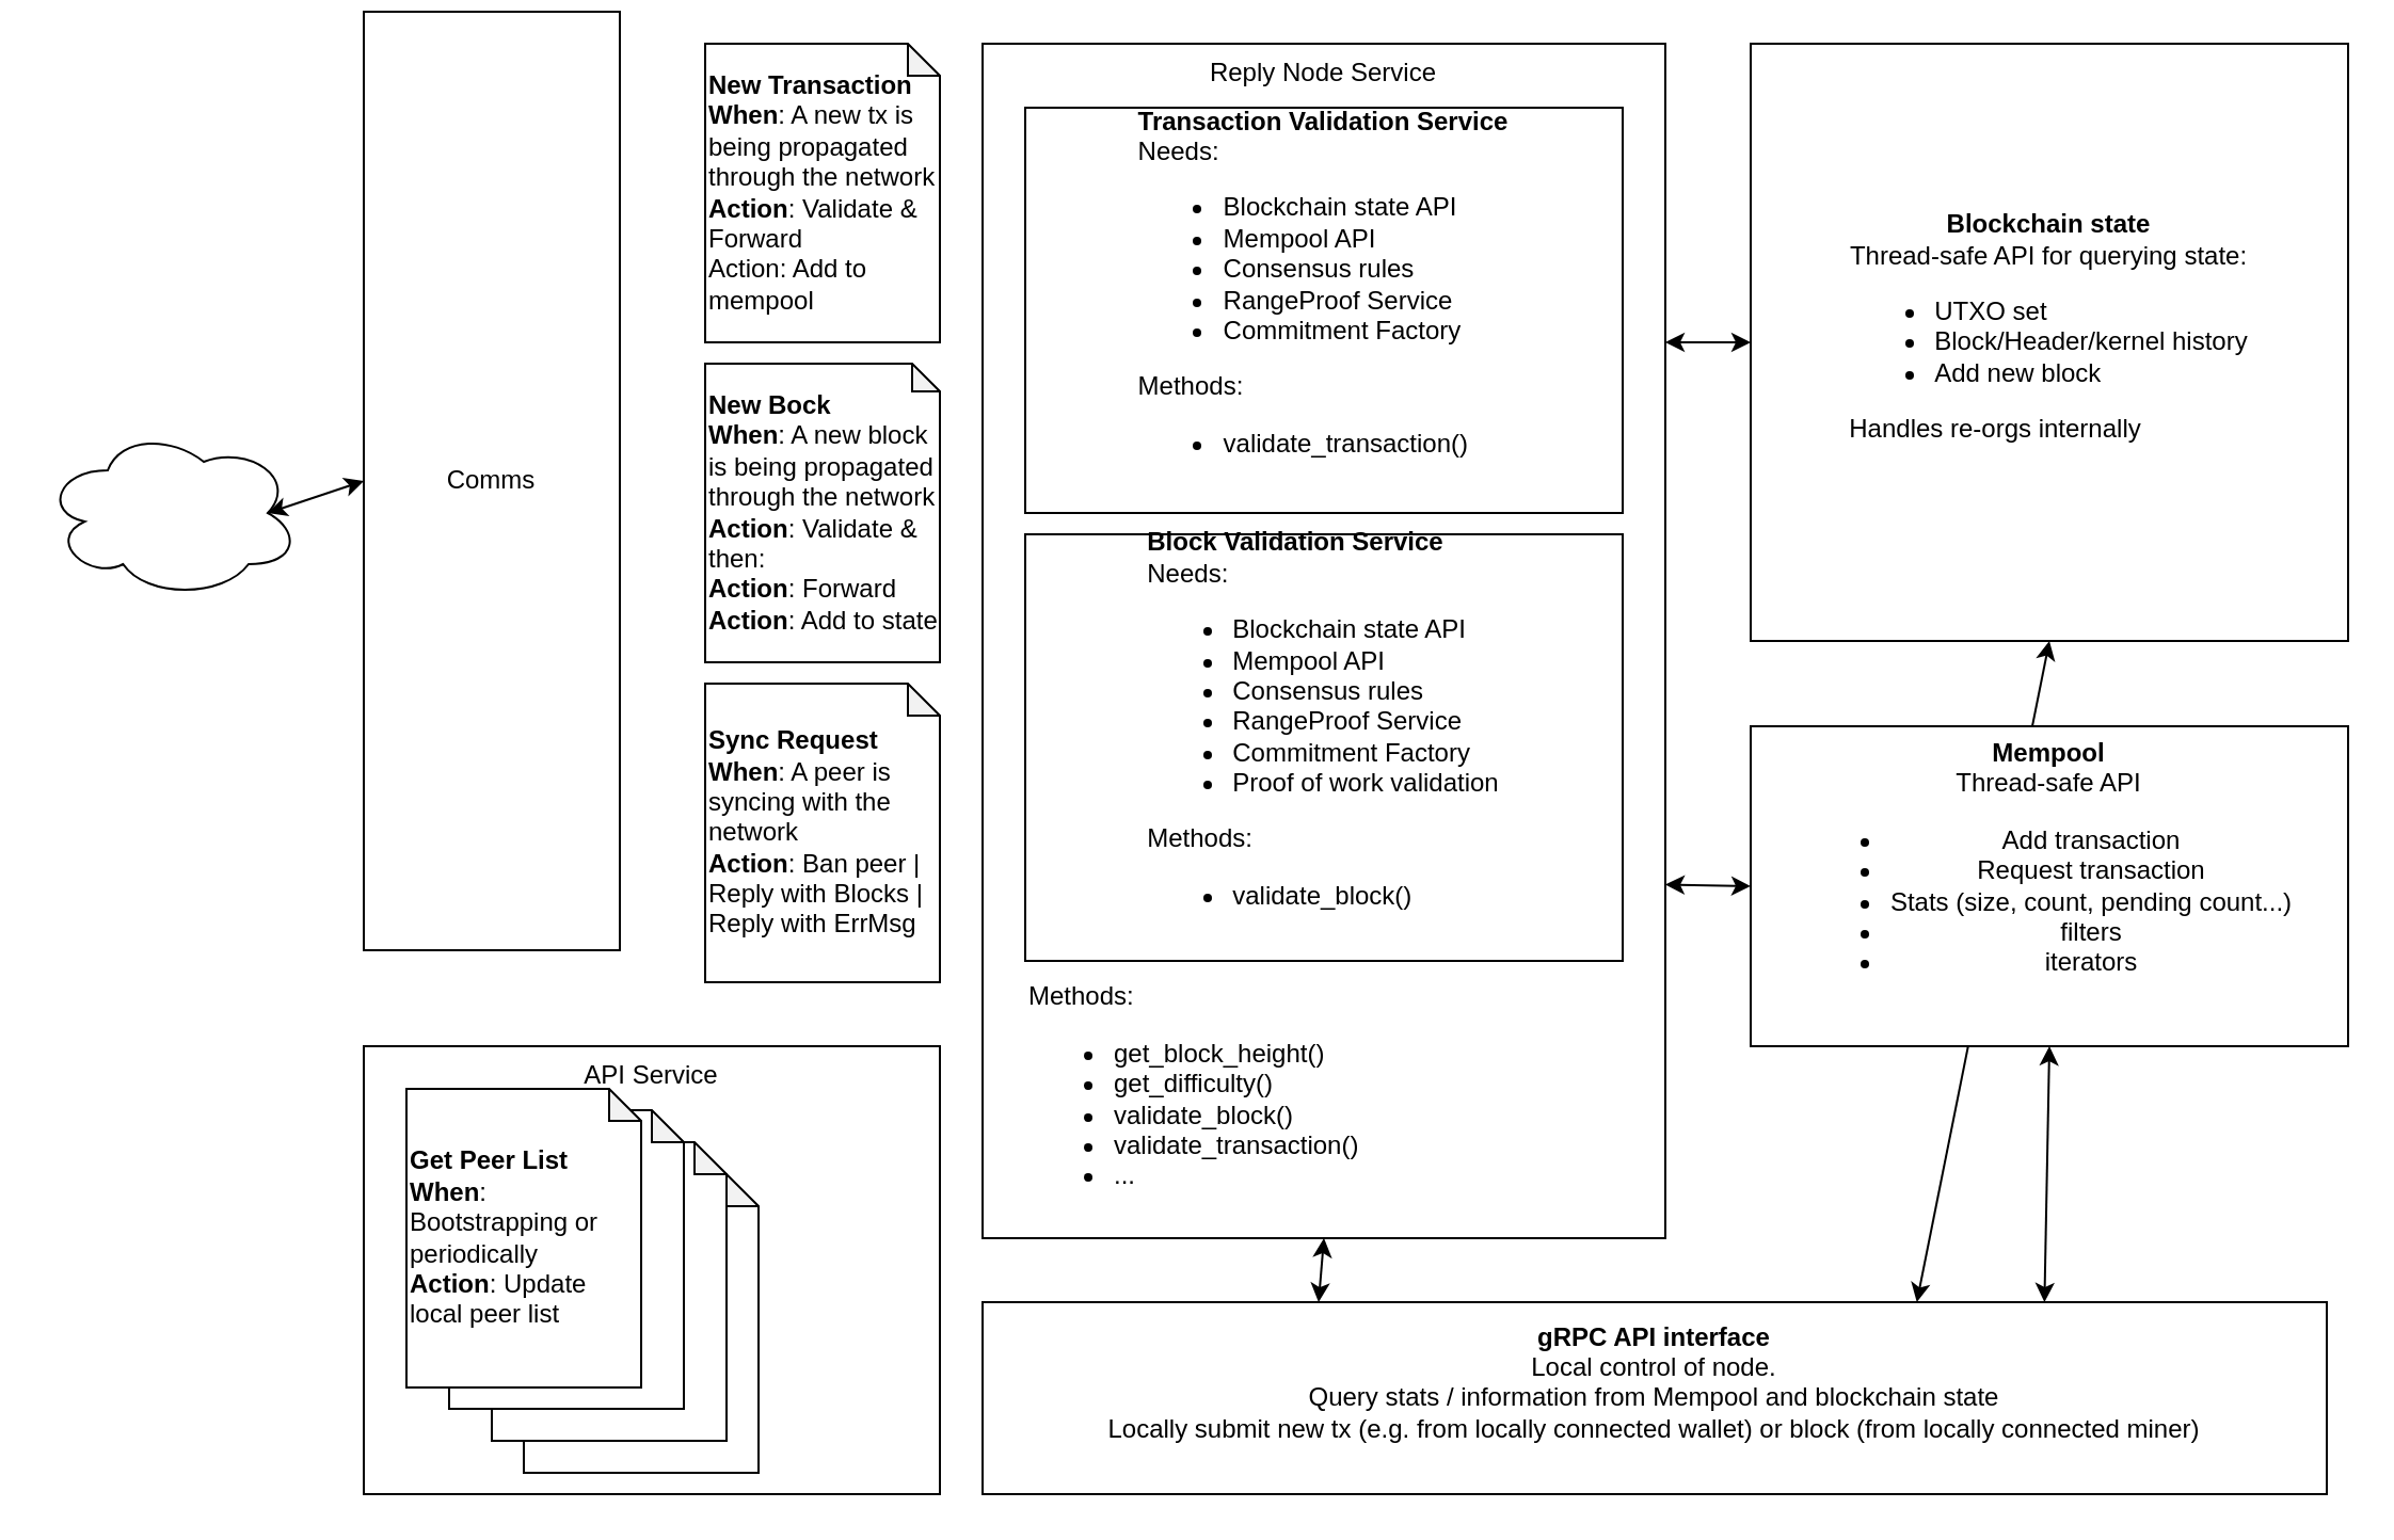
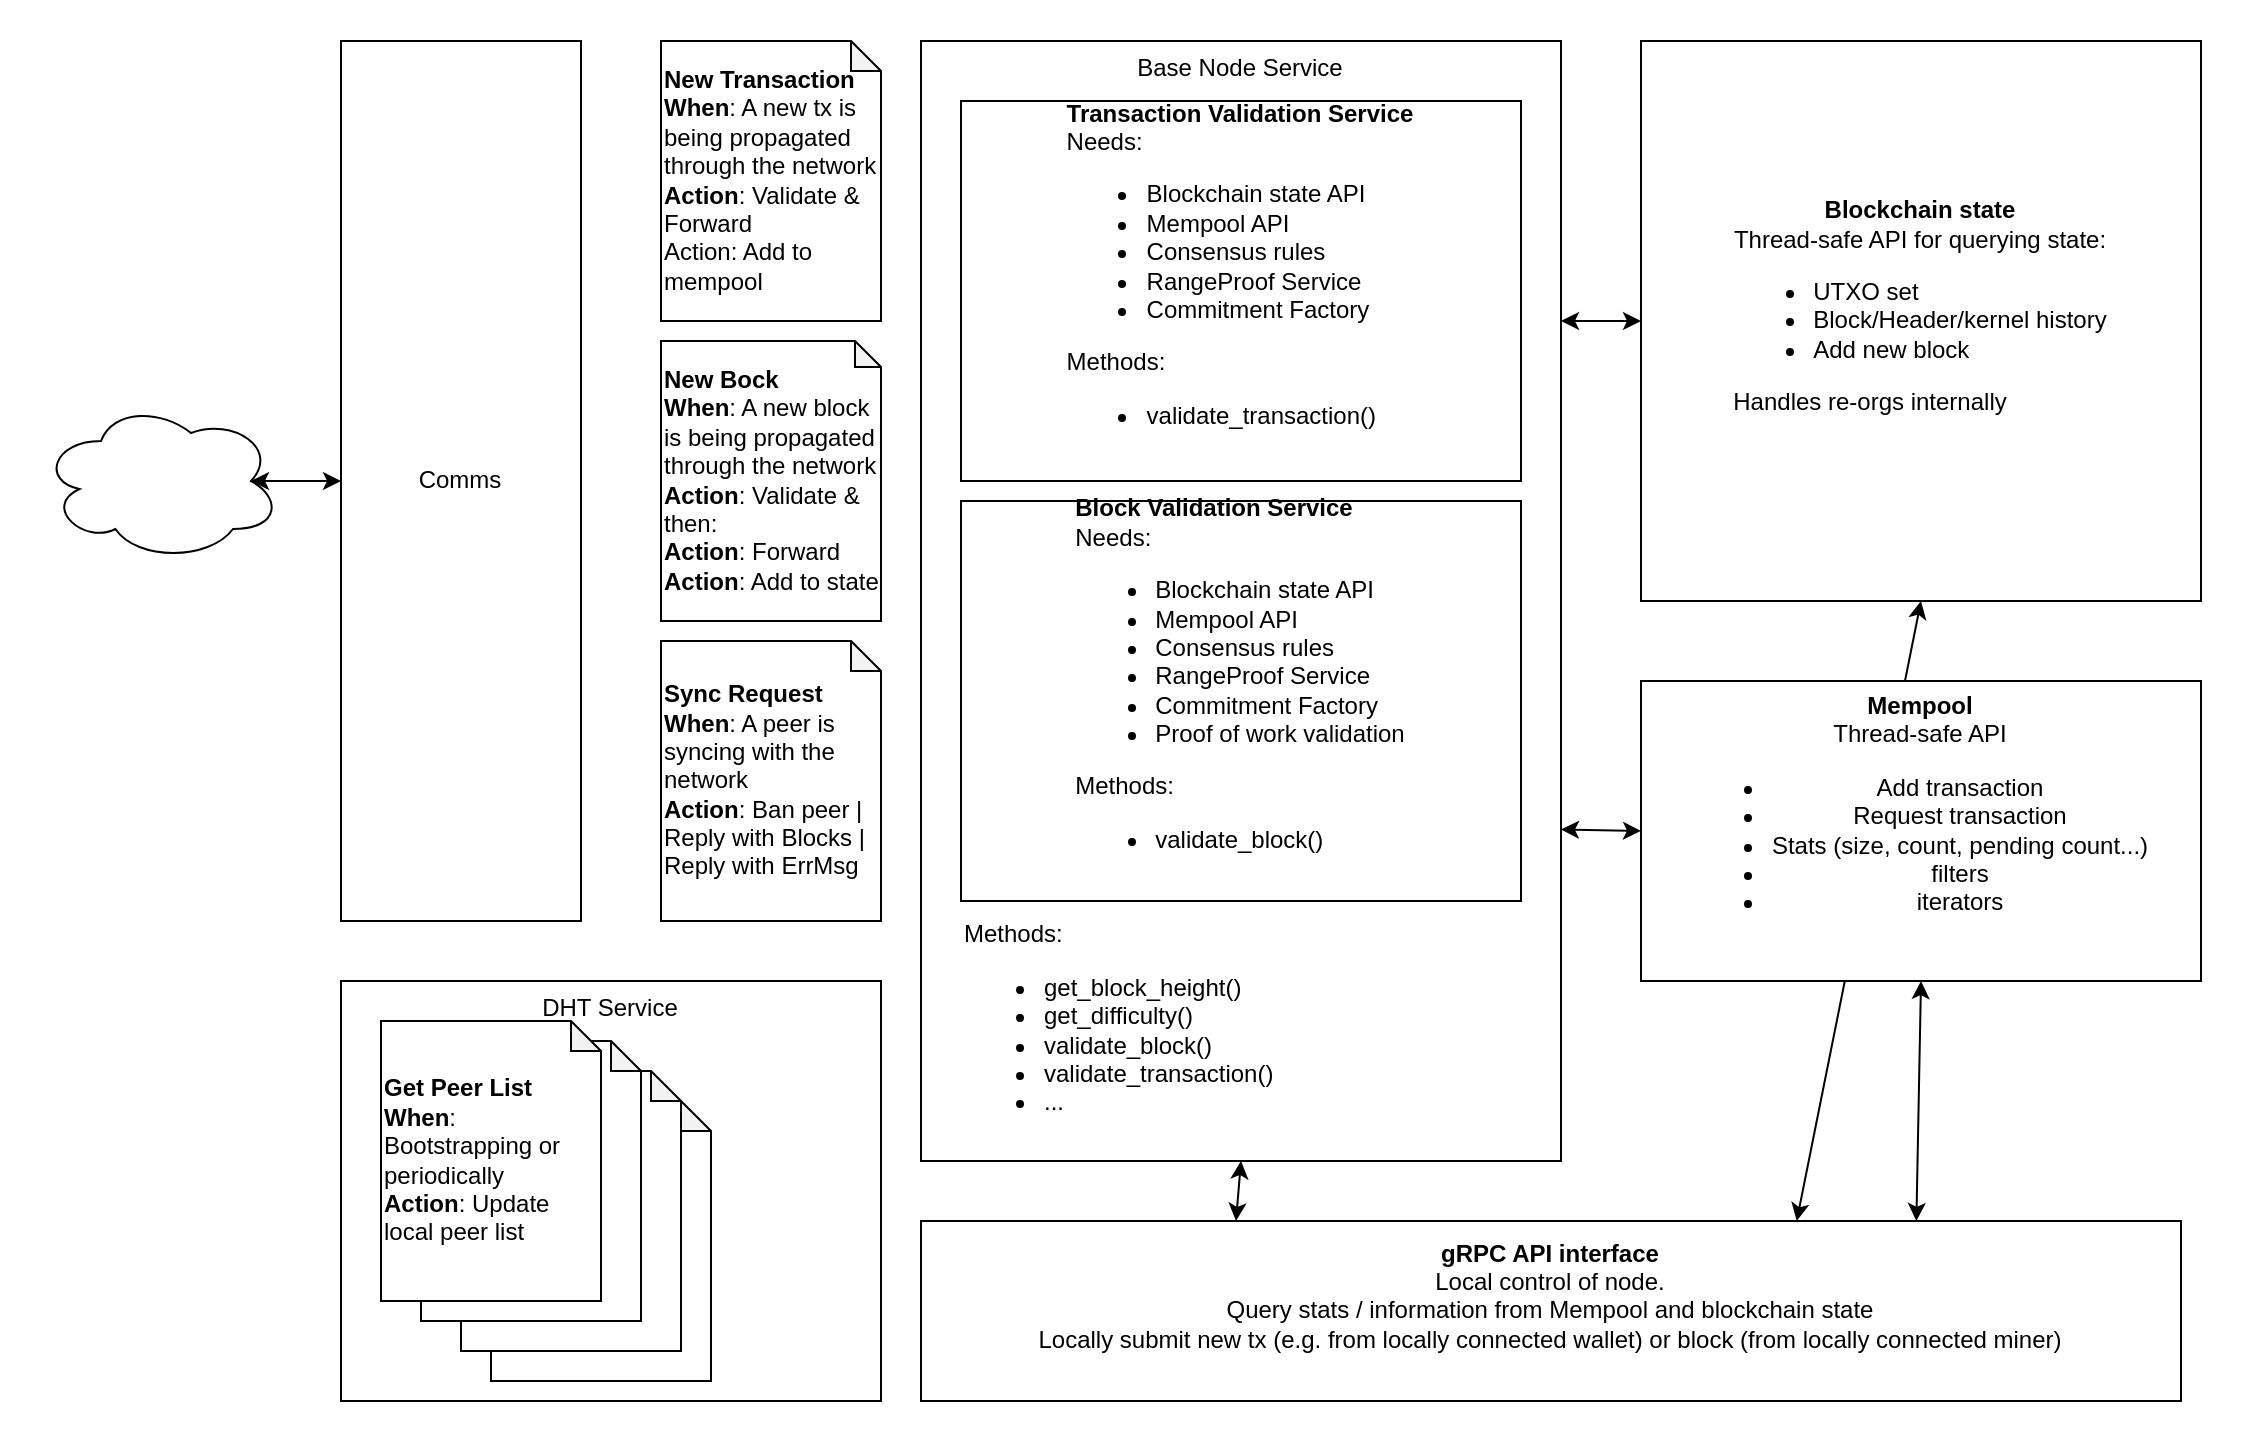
  <mxCell id="0" />
  <mxCell id="1" parent="0" />
  <mxCell id="2" value="" style="endArrow=classic;startArrow=classic;html=1;exitX=0.5;exitY=1;exitDx=0;exitDy=0;entryX=0.695;entryY=0;entryDx=0;entryDy=0;entryPerimeter=0;" edge="1" parent="1" source="13" target="17"><mxGeometry width="50" height="50" relative="1" as="geometry"><mxPoint x="810" y="160" as="sourcePoint" /><mxPoint x="850" y="190" as="targetPoint" /></mxGeometry></mxCell>
- <mxCell id="3" value="API Service" style="rounded=0;whiteSpace=wrap;html=1;verticalAlign=top;" parent="1" vertex="1"><mxGeometry x="170" y="490" width="270" height="210" as="geometry" /></mxCell>
+ <mxCell id="3" value="DHT Service" style="rounded=0;whiteSpace=wrap;html=1;verticalAlign=top;" parent="1" vertex="1"><mxGeometry x="170" y="490" width="270" height="210" as="geometry" /></mxCell>
  <mxCell id="4" value="" style="shape=note;whiteSpace=wrap;html=1;backgroundOutline=1;darkOpacity=0.05;align=left;size=15;" parent="1" vertex="1"><mxGeometry x="245" y="550" width="110" height="140" as="geometry" /></mxCell>
  <mxCell id="5" value="" style="shape=note;whiteSpace=wrap;html=1;backgroundOutline=1;darkOpacity=0.05;align=left;size=15;" parent="1" vertex="1"><mxGeometry x="230" y="535" width="110" height="140" as="geometry" /></mxCell>
  <mxCell id="6" value="" style="ellipse;shape=cloud;whiteSpace=wrap;html=1;" parent="1" vertex="1"><mxGeometry x="20" y="200" width="120" height="80" as="geometry" /></mxCell>
  <mxCell id="7" value="" style="endArrow=classic;startArrow=classic;html=1;entryX=0;entryY=0.5;entryDx=0;entryDy=0;exitX=0.875;exitY=0.5;exitDx=0;exitDy=0;exitPerimeter=0;" parent="1" source="6" target="9" edge="1"><mxGeometry width="50" height="50" relative="1" as="geometry"><mxPoint x="20" y="170" as="sourcePoint" /><mxPoint x="190" y="65" as="targetPoint" /></mxGeometry></mxCell>
- <mxCell id="8" value="Reply Node Service" style="rounded=0;whiteSpace=wrap;html=1;verticalAlign=top;" parent="1" vertex="1"><mxGeometry x="460" y="20" width="320" height="560" as="geometry" /></mxCell>
- <mxCell id="9" value="Comms" style="rounded=0;whiteSpace=wrap;html=1;" parent="1" vertex="1"><mxGeometry x="170" y="5" width="120" height="440" as="geometry" /></mxCell>
+ <mxCell id="8" value="Base Node Service" style="rounded=0;whiteSpace=wrap;html=1;verticalAlign=top;" parent="1" vertex="1"><mxGeometry x="460" y="20" width="320" height="560" as="geometry" /></mxCell>
+ <mxCell id="9" value="Comms" style="rounded=0;whiteSpace=wrap;html=1;" parent="1" vertex="1"><mxGeometry x="170" y="20" width="120" height="440" as="geometry" /></mxCell>
  <mxCell id="10" value="&lt;b&gt;New Transaction&lt;/b&gt;&lt;br&gt;&lt;b&gt;When&lt;/b&gt;: A new tx is being propagated through the network&lt;br&gt;&lt;b&gt;Action&lt;/b&gt;: Validate &amp;amp; Forward&lt;br&gt;Action: Add to mempool&lt;br&gt;" style="shape=note;whiteSpace=wrap;html=1;backgroundOutline=1;darkOpacity=0.05;align=left;size=15;" parent="1" vertex="1"><mxGeometry x="330" y="20" width="110" height="140" as="geometry" /></mxCell>
  <mxCell id="11" value="&lt;b&gt;New Bock&lt;/b&gt;&lt;br&gt;&lt;b&gt;When&lt;/b&gt;: A new block is being propagated through the network&lt;br&gt;&lt;b&gt;Action&lt;/b&gt;: Validate &amp;amp; then:&amp;nbsp;&lt;br&gt;&lt;b&gt;Action&lt;/b&gt;: Forward&lt;br&gt;&lt;b&gt;Action&lt;/b&gt;: Add to state&lt;br&gt;" style="shape=note;whiteSpace=wrap;html=1;backgroundOutline=1;darkOpacity=0.05;align=left;size=13;" parent="1" vertex="1"><mxGeometry x="330" y="170" width="110" height="140" as="geometry" /></mxCell>
  <mxCell id="12" value="&lt;b&gt;Sync Request&lt;/b&gt;&lt;br&gt;&lt;b&gt;When&lt;/b&gt;: A peer is syncing with the network&lt;br&gt;&lt;b&gt;Action&lt;/b&gt;: Ban peer | Reply with Blocks | Reply with ErrMsg&lt;br&gt;" style="shape=note;whiteSpace=wrap;html=1;backgroundOutline=1;darkOpacity=0.05;align=left;size=15;" parent="1" vertex="1"><mxGeometry x="330" y="320" width="110" height="140" as="geometry" /></mxCell>
  <mxCell id="13" value="&lt;b&gt;Blockchain state&lt;/b&gt;&lt;br&gt;Thread-safe API for querying state:&lt;br&gt;&lt;ul&gt;&lt;li style=&quot;text-align: left&quot;&gt;UTXO set&lt;/li&gt;&lt;li style=&quot;text-align: left&quot;&gt;Block/Header/kernel history&lt;/li&gt;&lt;li style=&quot;text-align: left&quot;&gt;Add new block&lt;/li&gt;&lt;/ul&gt;&lt;span&gt;&lt;div style=&quot;text-align: left&quot;&gt;&lt;span&gt;Handles re-orgs internally&lt;/span&gt;&lt;/div&gt;&lt;/span&gt;&lt;br&gt;" style="rounded=0;whiteSpace=wrap;html=1;" parent="1" vertex="1"><mxGeometry x="820" y="20" width="280" height="280" as="geometry" /></mxCell>
  <mxCell id="14" value="&lt;b&gt;Mempool&lt;/b&gt;&lt;br&gt;Thread-safe API&lt;br&gt;&lt;ul&gt;&lt;li&gt;Add transaction&lt;/li&gt;&lt;li&gt;Request transaction&lt;/li&gt;&lt;li&gt;Stats (size, count, pending count...)&lt;/li&gt;&lt;li&gt;filters&lt;/li&gt;&lt;li&gt;iterators&lt;/li&gt;&lt;/ul&gt;&lt;br&gt;" style="rounded=0;whiteSpace=wrap;html=1;" parent="1" vertex="1"><mxGeometry x="820" y="340" width="280" height="150" as="geometry" /></mxCell>
  <mxCell id="15" value="&lt;div style=&quot;text-align: left&quot;&gt;&lt;b&gt;Transaction Validation Service&lt;/b&gt;&lt;/div&gt;&lt;div style=&quot;text-align: left&quot;&gt;&lt;span&gt;Needs:&lt;/span&gt;&lt;/div&gt;&lt;ul&gt;&lt;li style=&quot;text-align: left&quot;&gt;Blockchain state API&lt;/li&gt;&lt;li style=&quot;text-align: left&quot;&gt;Mempool API&lt;/li&gt;&lt;li style=&quot;text-align: left&quot;&gt;Consensus rules&lt;/li&gt;&lt;li style=&quot;text-align: left&quot;&gt;RangeProof Service&lt;/li&gt;&lt;li style=&quot;text-align: left&quot;&gt;Commitment Factory&lt;/li&gt;&lt;/ul&gt;&lt;div style=&quot;text-align: left&quot;&gt;Methods:&lt;/div&gt;&lt;div style=&quot;text-align: left&quot;&gt;&lt;ul&gt;&lt;li&gt;validate_transaction()&lt;/li&gt;&lt;/ul&gt;&lt;/div&gt;&lt;div style=&quot;text-align: left&quot;&gt;&lt;br&gt;&lt;/div&gt;" style="rounded=0;whiteSpace=wrap;html=1;" parent="1" vertex="1"><mxGeometry x="480" y="50" width="280" height="190" as="geometry" /></mxCell>
  <mxCell id="16" value="&lt;div style=&quot;text-align: left&quot;&gt;&lt;b&gt;Block Validation Service&lt;/b&gt;&lt;/div&gt;&lt;div style=&quot;text-align: left&quot;&gt;&lt;span&gt;Needs:&lt;/span&gt;&lt;/div&gt;&lt;ul&gt;&lt;li style=&quot;text-align: left&quot;&gt;Blockchain state API&lt;/li&gt;&lt;li style=&quot;text-align: left&quot;&gt;Mempool API&lt;/li&gt;&lt;li style=&quot;text-align: left&quot;&gt;Consensus rules&lt;/li&gt;&lt;li style=&quot;text-align: left&quot;&gt;RangeProof Service&lt;/li&gt;&lt;li style=&quot;text-align: left&quot;&gt;Commitment Factory&lt;/li&gt;&lt;li style=&quot;text-align: left&quot;&gt;Proof of work validation&lt;/li&gt;&lt;/ul&gt;&lt;div style=&quot;text-align: left&quot;&gt;Methods:&lt;/div&gt;&lt;div style=&quot;text-align: left&quot;&gt;&lt;ul&gt;&lt;li&gt;validate_block()&lt;/li&gt;&lt;/ul&gt;&lt;/div&gt;&lt;div style=&quot;text-align: left&quot;&gt;&lt;br&gt;&lt;/div&gt;" style="rounded=0;whiteSpace=wrap;html=1;" parent="1" vertex="1"><mxGeometry x="480" y="250" width="280" height="200" as="geometry" /></mxCell>
  <mxCell id="17" value="&lt;b&gt;gRPC API interface&lt;/b&gt;&lt;br&gt;Local control of node.&lt;br&gt;Query stats / information from Mempool and blockchain state&lt;br&gt;Locally submit new tx (e.g. from locally connected wallet) or block (from locally connected miner)&lt;br&gt;&lt;br&gt;" style="rounded=0;whiteSpace=wrap;html=1;" parent="1" vertex="1"><mxGeometry x="460" y="610" width="630" height="90" as="geometry" /></mxCell>
  <mxCell id="18" value="" style="shape=note;whiteSpace=wrap;html=1;backgroundOutline=1;darkOpacity=0.05;align=left;size=15;" parent="1" vertex="1"><mxGeometry x="210" y="520" width="110" height="140" as="geometry" /></mxCell>
  <mxCell id="19" value="&lt;b&gt;Get Peer List&lt;/b&gt;&lt;br&gt;&lt;b&gt;When&lt;/b&gt;: Bootstrapping or periodically&lt;br&gt;&lt;b&gt;Action&lt;/b&gt;: Update local peer list&lt;br&gt;" style="shape=note;whiteSpace=wrap;html=1;backgroundOutline=1;darkOpacity=0.05;align=left;size=15;" parent="1" vertex="1"><mxGeometry x="190" y="510" width="110" height="140" as="geometry" /></mxCell>
  <mxCell id="20" value="" style="endArrow=classic;startArrow=classic;html=1;exitX=1;exitY=0.25;exitDx=0;exitDy=0;entryX=0;entryY=0.5;entryDx=0;entryDy=0;" edge="1" parent="1" source="8" target="13"><mxGeometry width="50" height="50" relative="1" as="geometry"><mxPoint x="20" y="770" as="sourcePoint" /><mxPoint x="70" y="720" as="targetPoint" /></mxGeometry></mxCell>
  <mxCell id="21" value="" style="endArrow=classic;startArrow=classic;html=1;entryX=0;entryY=0.5;entryDx=0;entryDy=0;exitX=1;exitY=0.704;exitDx=0;exitDy=0;exitPerimeter=0;" edge="1" parent="1" source="8" target="14"><mxGeometry width="50" height="50" relative="1" as="geometry"><mxPoint x="781" y="520" as="sourcePoint" /><mxPoint x="817" y="400" as="targetPoint" /></mxGeometry></mxCell>
  <mxCell id="22" value="" style="endArrow=classic;startArrow=classic;html=1;entryX=0.25;entryY=0;entryDx=0;entryDy=0;exitX=0.5;exitY=1;exitDx=0;exitDy=0;" edge="1" parent="1" source="8" target="17"><mxGeometry width="50" height="50" relative="1" as="geometry"><mxPoint x="20" y="770" as="sourcePoint" /><mxPoint x="70" y="720" as="targetPoint" /></mxGeometry></mxCell>
  <mxCell id="23" value="" style="endArrow=classic;startArrow=classic;html=1;exitX=0.5;exitY=1;exitDx=0;exitDy=0;entryX=0.79;entryY=0;entryDx=0;entryDy=0;entryPerimeter=0;" edge="1" parent="1" source="14" target="17"><mxGeometry width="50" height="50" relative="1" as="geometry"><mxPoint x="800" y="150" as="sourcePoint" /><mxPoint x="840" y="180" as="targetPoint" /></mxGeometry></mxCell>
  <mxCell id="24" value="Methods:&lt;br&gt;&lt;ul&gt;&lt;li&gt;get_block_height()&lt;/li&gt;&lt;li&gt;get_difficulty()&lt;/li&gt;&lt;li&gt;validate_block()&lt;/li&gt;&lt;li&gt;validate_transaction()&lt;/li&gt;&lt;li&gt;...&lt;/li&gt;&lt;/ul&gt;" style="text;html=1;strokeColor=none;fillColor=none;align=left;verticalAlign=middle;whiteSpace=wrap;rounded=0;" vertex="1" parent="1"><mxGeometry x="480" y="450" width="280" height="130" as="geometry" /></mxCell>
